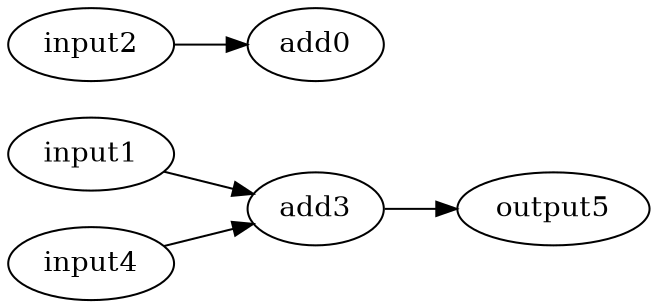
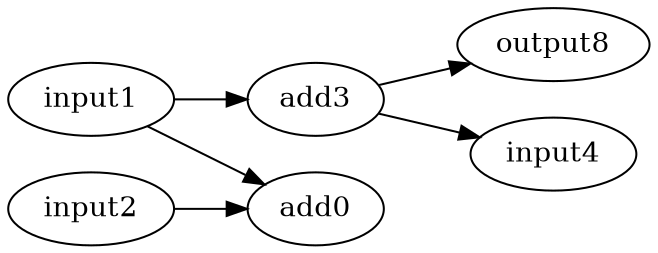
  digraph {
    rankdir=LR
    node [opcode=add]
    edge [operand=0]
-   output5 [argNo=0 argType=value opcode=output]
+   output5 [argNo=0 argType=value opcode=output label=output8]
    add3
    input1 [argNo=0 argType=value opcode=input]
    add0
    n5 [label=input2 opcode=const value=-5]
    input4 [argNo=1 argType=value opcode=input]
    add3 -> output5
    input1 -> add3
+   input1 -> add0
    n5 -> add0 [operand=1]
-   input4 -> add3 [operand=1]
+   add3 -> input4 [operand=1]
  }
